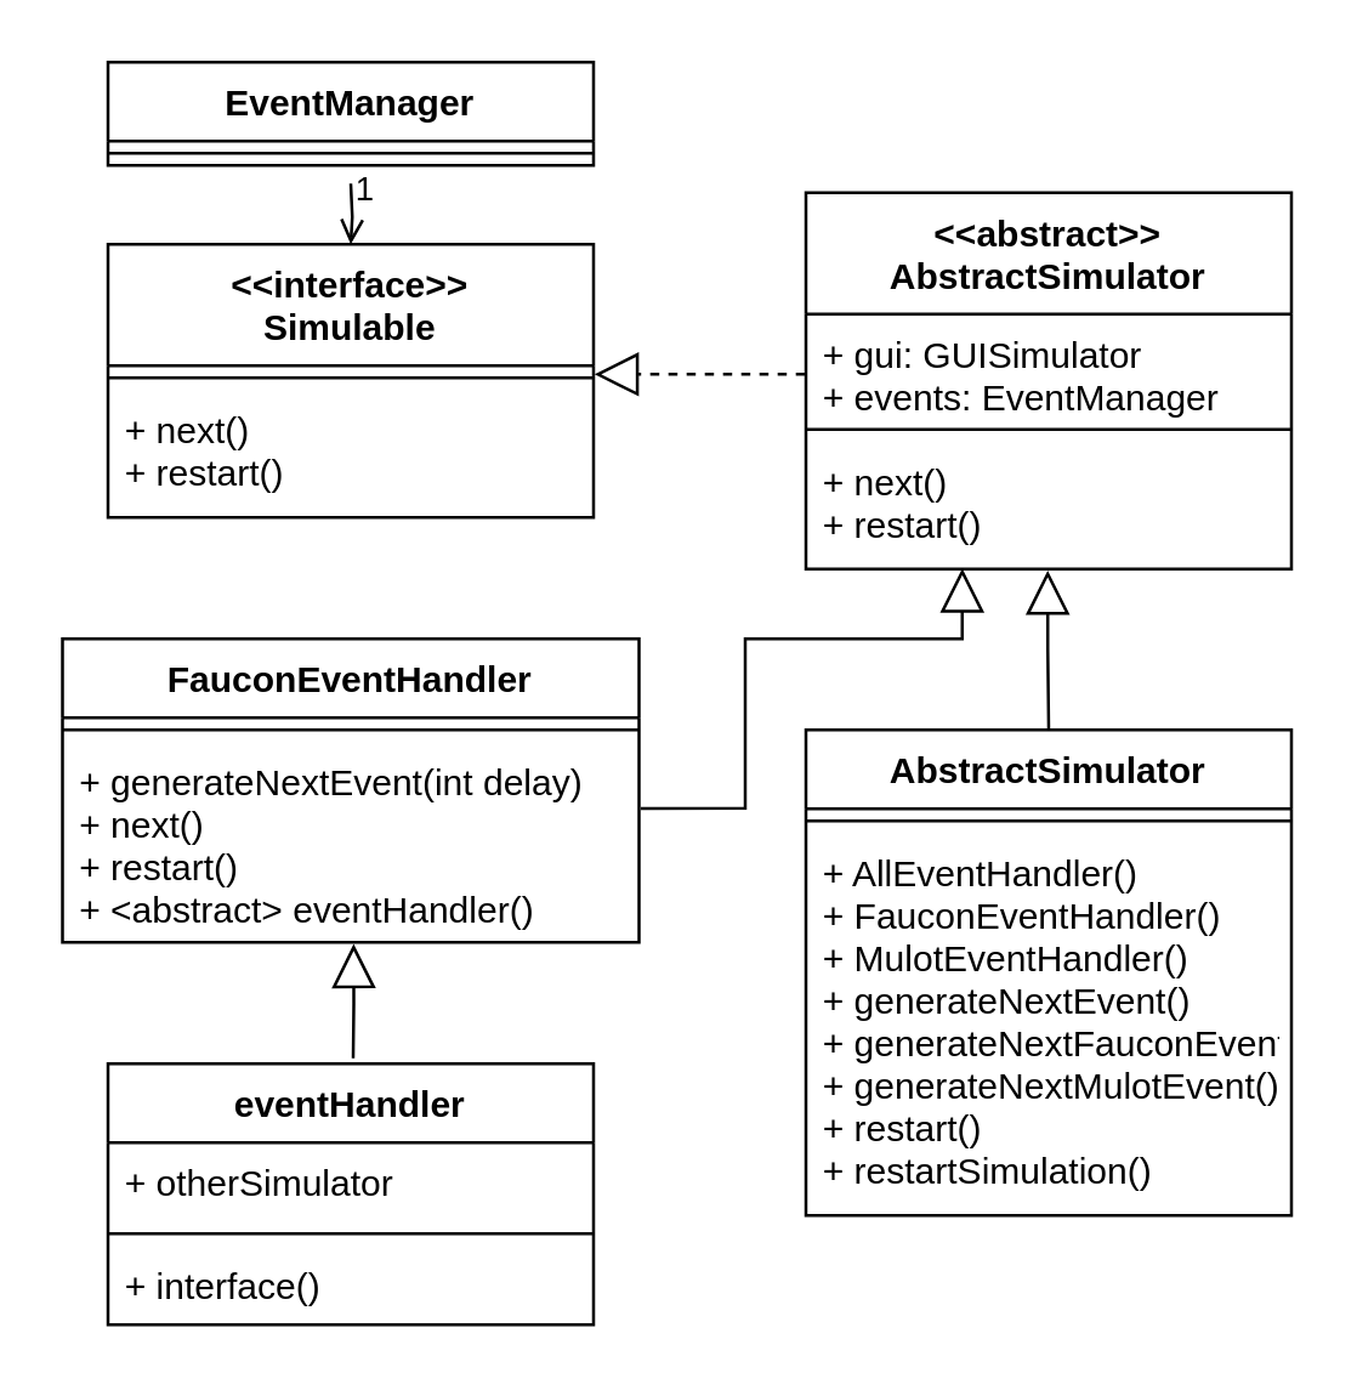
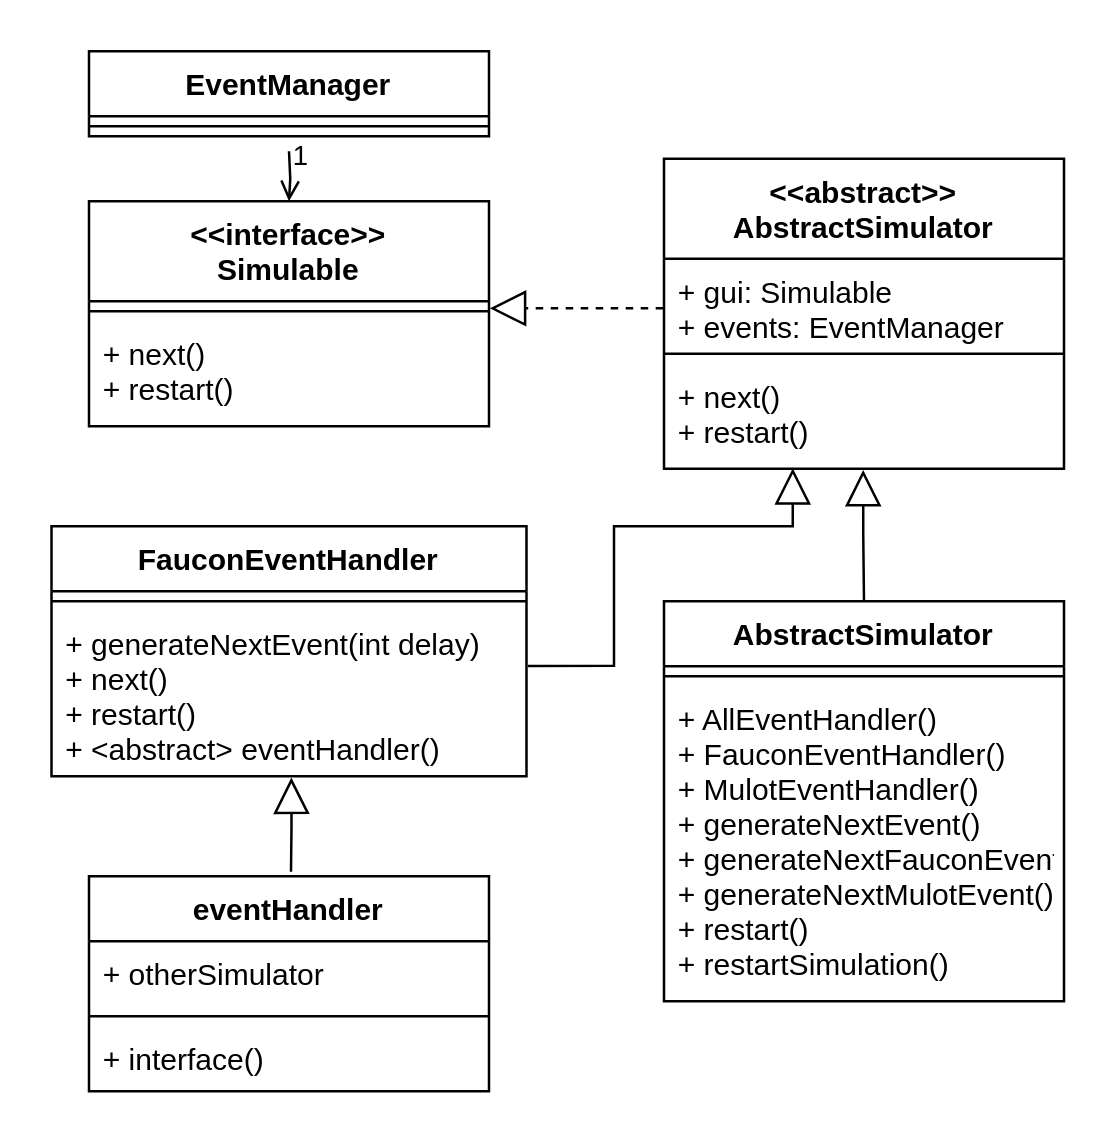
  <mxCell id="0" />
  <mxCell id="1" parent="0" />
  <mxCell id="2" value="EventManager" style="swimlane;fontStyle=1;align=center;verticalAlign=top;childLayout=stackLayout;horizontal=1;startSize=26;horizontalStack=0;resizeParent=1;resizeParentMax=0;resizeLast=0;collapsible=1;marginBottom=0;" vertex="1" parent="1"><mxGeometry x="35" y="20" width="160" height="34" as="geometry" /></mxCell>
  <mxCell id="3" value="" style="line;strokeWidth=1;fillColor=none;align=left;verticalAlign=middle;spacingTop=-1;spacingLeft=3;spacingRight=3;rotatable=0;labelPosition=right;points=[];portConstraint=eastwest;" vertex="1" parent="2"><mxGeometry y="26" width="160" height="8" as="geometry" /></mxCell>
  <mxCell id="4" value="&lt;&lt;interface&gt;&gt;&#10;Simulable" style="swimlane;fontStyle=1;align=center;verticalAlign=top;childLayout=stackLayout;horizontal=1;startSize=40;horizontalStack=0;resizeParent=1;resizeParentMax=0;resizeLast=0;collapsible=1;marginBottom=0;" vertex="1" parent="1"><mxGeometry x="35" y="80" width="160" height="90" as="geometry" /></mxCell>
  <mxCell id="5" value="" style="line;strokeWidth=1;fillColor=none;align=left;verticalAlign=middle;spacingTop=-1;spacingLeft=3;spacingRight=3;rotatable=0;labelPosition=right;points=[];portConstraint=eastwest;" vertex="1" parent="4"><mxGeometry y="40" width="160" height="8" as="geometry" /></mxCell>
  <mxCell id="6" value="+ next()&#10;+ restart()" style="text;strokeColor=none;fillColor=none;align=left;verticalAlign=top;spacingLeft=4;spacingRight=4;overflow=hidden;rotatable=0;points=[[0,0.5],[1,0.5]];portConstraint=eastwest;" vertex="1" parent="4"><mxGeometry y="48" width="160" height="42" as="geometry" /></mxCell>
  <mxCell id="7" value="&lt;&lt;abstract&gt;&gt;&#10;AbstractSimulator" style="swimlane;fontStyle=1;align=center;verticalAlign=top;childLayout=stackLayout;horizontal=1;startSize=40;horizontalStack=0;resizeParent=1;resizeParentMax=0;resizeLast=0;collapsible=1;marginBottom=0;" vertex="1" parent="1"><mxGeometry x="265" y="63" width="160" height="124" as="geometry" /></mxCell>
- <mxCell id="8" value="+ gui: GUISimulator&#10;+ events: EventManager " style="text;strokeColor=none;fillColor=none;align=left;verticalAlign=top;spacingLeft=4;spacingRight=4;overflow=hidden;rotatable=0;points=[[0,0.5],[1,0.5]];portConstraint=eastwest;" vertex="1" parent="7"><mxGeometry y="40" width="160" height="34" as="geometry" /></mxCell>
+ <mxCell id="8" value="+ gui: Simulable&#10;+ events: EventManager " style="text;strokeColor=none;fillColor=none;align=left;verticalAlign=top;spacingLeft=4;spacingRight=4;overflow=hidden;rotatable=0;points=[[0,0.5],[1,0.5]];portConstraint=eastwest;" vertex="1" parent="7"><mxGeometry y="40" width="160" height="34" as="geometry" /></mxCell>
  <mxCell id="9" value="" style="line;strokeWidth=1;fillColor=none;align=left;verticalAlign=middle;spacingTop=-1;spacingLeft=3;spacingRight=3;rotatable=0;labelPosition=right;points=[];portConstraint=eastwest;" vertex="1" parent="7"><mxGeometry y="74" width="160" height="8" as="geometry" /></mxCell>
  <mxCell id="10" value="+ next()&#10;+ restart()" style="text;strokeColor=none;fillColor=none;align=left;verticalAlign=top;spacingLeft=4;spacingRight=4;overflow=hidden;rotatable=0;points=[[0,0.5],[1,0.5]];portConstraint=eastwest;" vertex="1" parent="7"><mxGeometry y="82" width="160" height="42" as="geometry" /></mxCell>
  <mxCell id="11" value="FauconEventHandler" style="swimlane;fontStyle=1;align=center;verticalAlign=top;childLayout=stackLayout;horizontal=1;startSize=26;horizontalStack=0;resizeParent=1;resizeParentMax=0;resizeLast=0;collapsible=1;marginBottom=0;" vertex="1" parent="1"><mxGeometry x="20" y="210" width="190" height="100" as="geometry" /></mxCell>
  <mxCell id="12" value="" style="line;strokeWidth=1;fillColor=none;align=left;verticalAlign=middle;spacingTop=-1;spacingLeft=3;spacingRight=3;rotatable=0;labelPosition=right;points=[];portConstraint=eastwest;" vertex="1" parent="11"><mxGeometry y="26" width="190" height="8" as="geometry" /></mxCell>
  <mxCell id="13" value="+ generateNextEvent(int delay)&#10;+ next()&#10;+ restart()&#10;+ &lt;abstract&gt; eventHandler()" style="text;strokeColor=none;fillColor=none;align=left;verticalAlign=top;spacingLeft=4;spacingRight=4;overflow=hidden;rotatable=0;points=[[0,0.5],[1,0.5]];portConstraint=eastwest;" vertex="1" parent="11"><mxGeometry y="34" width="190" height="66" as="geometry" /></mxCell>
  <mxCell id="14" value="AbstractSimulator" style="swimlane;fontStyle=1;align=center;verticalAlign=top;childLayout=stackLayout;horizontal=1;startSize=26;horizontalStack=0;resizeParent=1;resizeParentMax=0;resizeLast=0;collapsible=1;marginBottom=0;" vertex="1" parent="1"><mxGeometry x="265" y="240" width="160" height="160" as="geometry" /></mxCell>
  <mxCell id="15" value="" style="line;strokeWidth=1;fillColor=none;align=left;verticalAlign=middle;spacingTop=-1;spacingLeft=3;spacingRight=3;rotatable=0;labelPosition=right;points=[];portConstraint=eastwest;" vertex="1" parent="14"><mxGeometry y="26" width="160" height="8" as="geometry" /></mxCell>
  <mxCell id="16" value="+ AllEventHandler()&#10;+ FauconEventHandler()&#10;+ MulotEventHandler()&#10;+ generateNextEvent()&#10;+ generateNextFauconEvent()&#10;+ generateNextMulotEvent()&#10;+ restart()&#10;+ restartSimulation()" style="text;strokeColor=none;fillColor=none;align=left;verticalAlign=top;spacingLeft=4;spacingRight=4;overflow=hidden;rotatable=0;points=[[0,0.5],[1,0.5]];portConstraint=eastwest;" vertex="1" parent="14"><mxGeometry y="34" width="160" height="126" as="geometry" /></mxCell>
  <mxCell id="17" value="eventHandler" style="swimlane;fontStyle=1;align=center;verticalAlign=top;childLayout=stackLayout;horizontal=1;startSize=26;horizontalStack=0;resizeParent=1;resizeParentMax=0;resizeLast=0;collapsible=1;marginBottom=0;" vertex="1" parent="1"><mxGeometry x="35" y="350" width="160" height="86" as="geometry" /></mxCell>
  <mxCell id="18" value="+ otherSimulator" style="text;strokeColor=none;fillColor=none;align=left;verticalAlign=top;spacingLeft=4;spacingRight=4;overflow=hidden;rotatable=0;points=[[0,0.5],[1,0.5]];portConstraint=eastwest;" vertex="1" parent="17"><mxGeometry y="26" width="160" height="26" as="geometry" /></mxCell>
  <mxCell id="19" value="" style="line;strokeWidth=1;fillColor=none;align=left;verticalAlign=middle;spacingTop=-1;spacingLeft=3;spacingRight=3;rotatable=0;labelPosition=right;points=[];portConstraint=eastwest;" vertex="1" parent="17"><mxGeometry y="52" width="160" height="8" as="geometry" /></mxCell>
  <mxCell id="20" value="+ interface()" style="text;strokeColor=none;fillColor=none;align=left;verticalAlign=top;spacingLeft=4;spacingRight=4;overflow=hidden;rotatable=0;points=[[0,0.5],[1,0.5]];portConstraint=eastwest;" vertex="1" parent="17"><mxGeometry y="60" width="160" height="26" as="geometry" /></mxCell>
  <mxCell id="21" value="" style="endArrow=open;endFill=0;html=1;edgeStyle=orthogonalEdgeStyle;align=left;verticalAlign=top;rounded=0;entryX=0.5;entryY=0;entryDx=0;entryDy=0;" edge="1" parent="1" target="4"><mxGeometry y="30" relative="1" as="geometry"><mxPoint x="115" y="60" as="sourcePoint" /><mxPoint x="175" y="120" as="targetPoint" /><mxPoint as="offset" /></mxGeometry></mxCell>
  <mxCell id="22" value="1" style="edgeLabel;resizable=0;html=1;align=left;verticalAlign=bottom;" connectable="0" vertex="1" parent="21"><mxGeometry x="-1" relative="1" as="geometry"><mxPoint y="10" as="offset" /></mxGeometry></mxCell>
  <mxCell id="23" value="" style="endArrow=block;endFill=0;endSize=12;html=1;rounded=0;edgeStyle=orthogonalEdgeStyle;entryX=1.002;entryY=0.355;entryDx=0;entryDy=0;entryPerimeter=0;exitX=-0.002;exitY=0.583;exitDx=0;exitDy=0;exitPerimeter=0;dashed=1;" edge="1" parent="1" source="8" target="5"><mxGeometry width="160" relative="1" as="geometry"><mxPoint x="155" y="150" as="sourcePoint" /><mxPoint x="315" y="150" as="targetPoint" /></mxGeometry></mxCell>
  <mxCell id="24" value="" style="endArrow=none;endFill=0;endSize=12;html=1;rounded=0;edgeStyle=orthogonalEdgeStyle;entryX=0.5;entryY=0;entryDx=0;entryDy=0;exitX=0.498;exitY=1.012;exitDx=0;exitDy=0;exitPerimeter=0;startArrow=block;startFill=0;startSize=12;" edge="1" parent="1" source="10" target="14"><mxGeometry width="160" relative="1" as="geometry"><mxPoint x="145" y="240" as="sourcePoint" /><mxPoint x="305" y="240" as="targetPoint" /></mxGeometry></mxCell>
  <mxCell id="25" value="" style="endArrow=none;endFill=0;endSize=12;html=1;rounded=0;edgeStyle=orthogonalEdgeStyle;entryX=1.003;entryY=0.331;entryDx=0;entryDy=0;exitX=0.322;exitY=0.995;exitDx=0;exitDy=0;exitPerimeter=0;entryPerimeter=0;startArrow=block;startFill=0;startSize=12;" edge="1" parent="1" source="10" target="13"><mxGeometry width="160" relative="1" as="geometry"><mxPoint x="225" y="187.504" as="sourcePoint" /><mxPoint x="225.32" y="240" as="targetPoint" /><Array as="points"><mxPoint x="317" y="210" /><mxPoint x="245" y="210" /><mxPoint x="245" y="266" /></Array></mxGeometry></mxCell>
  <mxCell id="26" value="" style="endArrow=none;endFill=0;endSize=7;html=1;rounded=0;edgeStyle=orthogonalEdgeStyle;entryX=0.505;entryY=-0.021;entryDx=0;entryDy=0;exitX=0.505;exitY=1.008;exitDx=0;exitDy=0;exitPerimeter=0;entryPerimeter=0;startArrow=block;startFill=0;startSize=12;" edge="1" parent="1" source="13" target="17"><mxGeometry width="160" relative="1" as="geometry"><mxPoint x="225" y="297.504" as="sourcePoint" /><mxPoint x="225.32" y="350" as="targetPoint" /></mxGeometry></mxCell>
